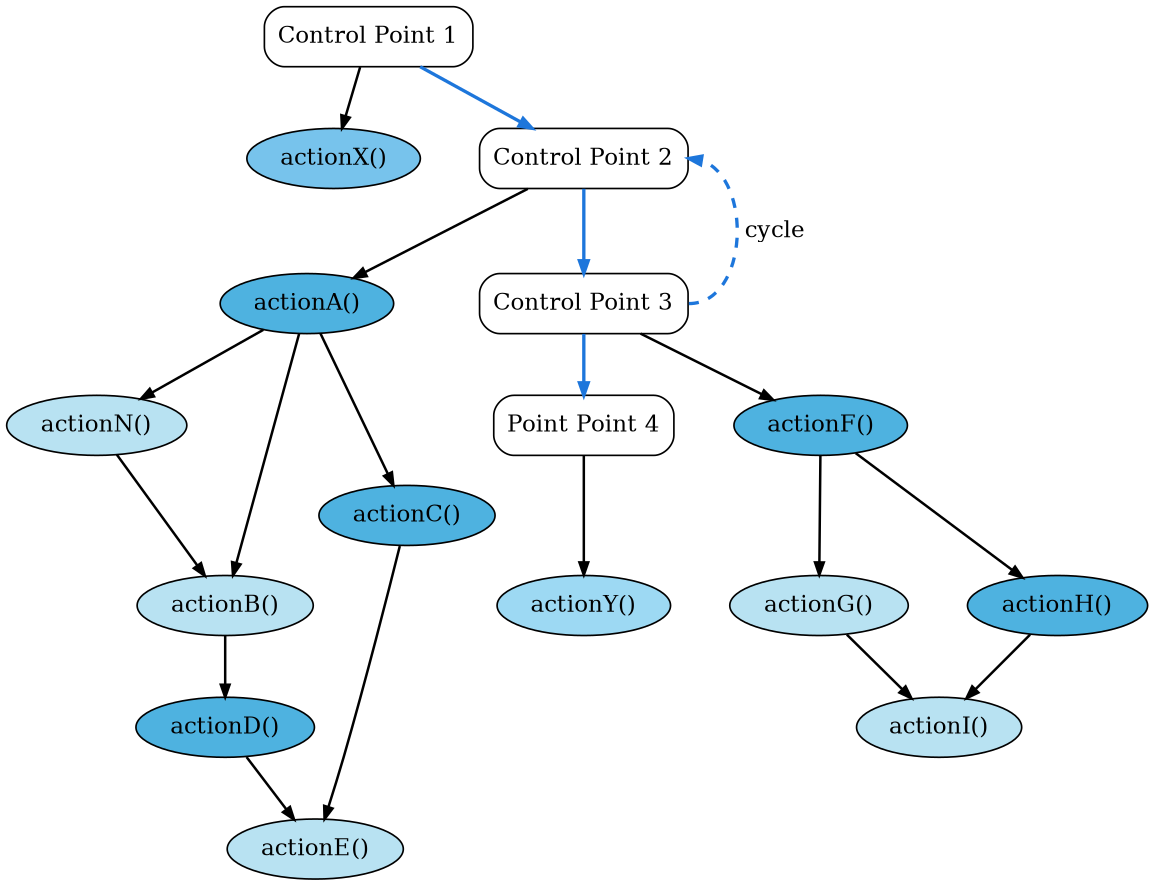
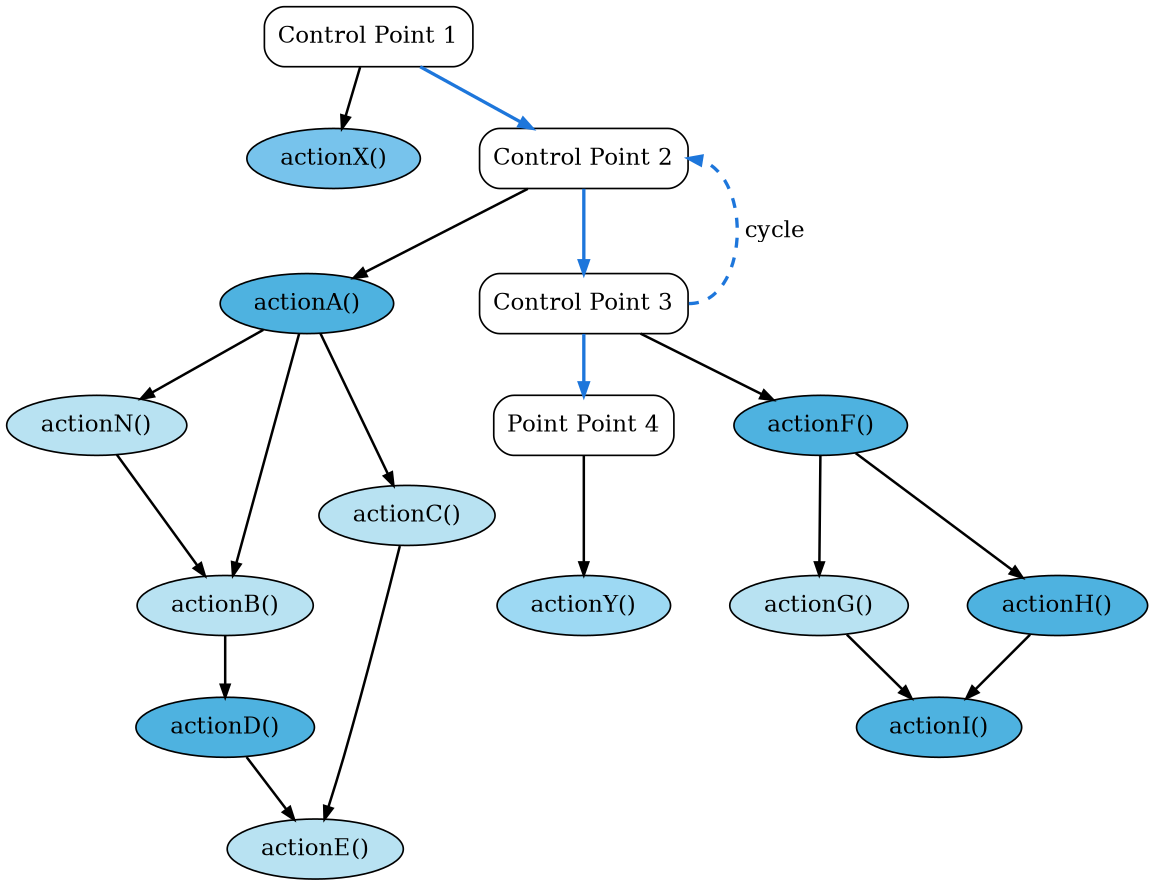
  digraph {
    nodesep=.5
    node [color=black fillcolor="#4eb2e0" fontcolor=black shape=ellipse style=filled]
    edge [arrowhead=normal arrowsize=0.75 arrowtail=normal color=black dir=forward fillcolor=black fontcolor=black headport=c penwidth=1.5 tailport=c]
    n1 [fillcolor=lightgrey label="Control Point 1" shape=box style=rounded]
    n2 [fillcolor="#77c3ec" label="actionX()"]
    n3 [fillcolor=lightgrey label="Control Point 2" shape=box style=rounded]
    n4 [label="actionA()"]
    n5 [fillcolor=lightgrey label="Control Point 3" shape=box style=rounded]
    n6 [fillcolor="#b8e2f2" label="actionB()"]
-   n7 [label="actionC()"]
+   n7 [fillcolor="#b8e2f2" label="actionC()"]
    n8 [fillcolor="#b8e2f2" label="actionN()"]
    n9 [label="actionF()"]
    n10 [fillcolor=lightgrey label="Point Point 4" shape=box style=rounded]
    n11 [label="actionD()"]
    n12 [fillcolor="#b8e2f2" label="actionE()"]
    n13 [fillcolor="#b8e2f2" label="actionG()"]
    n14 [label="actionH()"]
    n15 [fillcolor="#9dd9f3" label="actionY()"]
-   n16 [fillcolor="#b8e2f2" label="actionI()"]
+   n16 [label="actionI()"]
    n1 -> n2
    n1 -> n3 [color="#1d76db" fillcolor="#1d76db" style=bold penwidth=""]
    n3 -> n4
    n3 -> n5 [color="#1d76db" fillcolor="#1d76db" style=bold penwidth=""]
    n4 -> n6
    n4 -> n7 [style=bold]
    n4 -> n8
    n5 -> n3 [color="#1d76db" fillcolor="#1d76db" headport=e label=" cycle" style="dashed,bold" tailport=e penwidth=""]
    n5 -> n9
    n5 -> n10 [color="#1d76db" fillcolor="#1d76db" style=bold penwidth=""]
    n6 -> n11
    n7 -> n12
    n8 -> n6
    n9 -> n13
    n9 -> n14
    n10 -> n15
    n11 -> n12
    n13 -> n16
    n14 -> n16
  }
